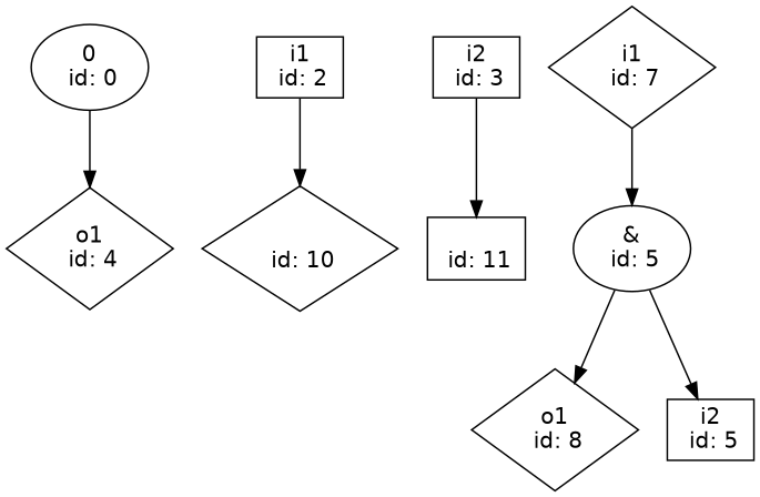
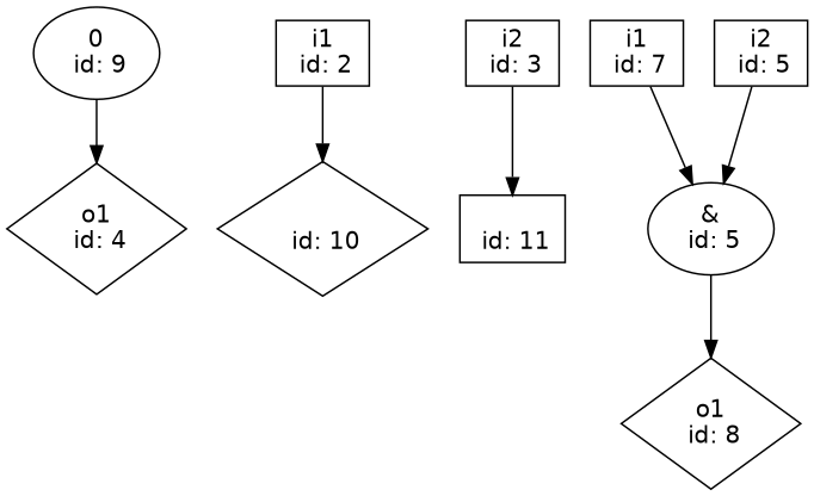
  digraph {
    fontname="DejaVu Sans"
    node [fontname="DejaVu Sans" shape=box]
    edge [fontname="DejaVu Sans"]
-   n1 [label="0\n id: 0" shape=""]
+   n1 [label="0\n id: 9" shape=""]
    n2 [label="o1\n id: 4" shape=diamond]
    n3 [label="i1\n id: 2"]
    n4 [label="\n id: 10" shape=diamond]
    n5 [label="i2\n id: 3"]
    n6 [label="\n id: 11"]
    n7 [label="&\n id: 5" shape=""]
    n8 [label="o1\n id: 8" shape=diamond]
-   n9 [label="i1\n id: 7" shape=diamond]
+   n9 [label="i1\n id: 7"]
    n10 [label="i2\n id: 5"]
    n1 -> n2
    n3 -> n4
    n5 -> n6
    n7 -> n8
    n9 -> n7
-   n7 -> n10
+   n10 -> n7
  }
